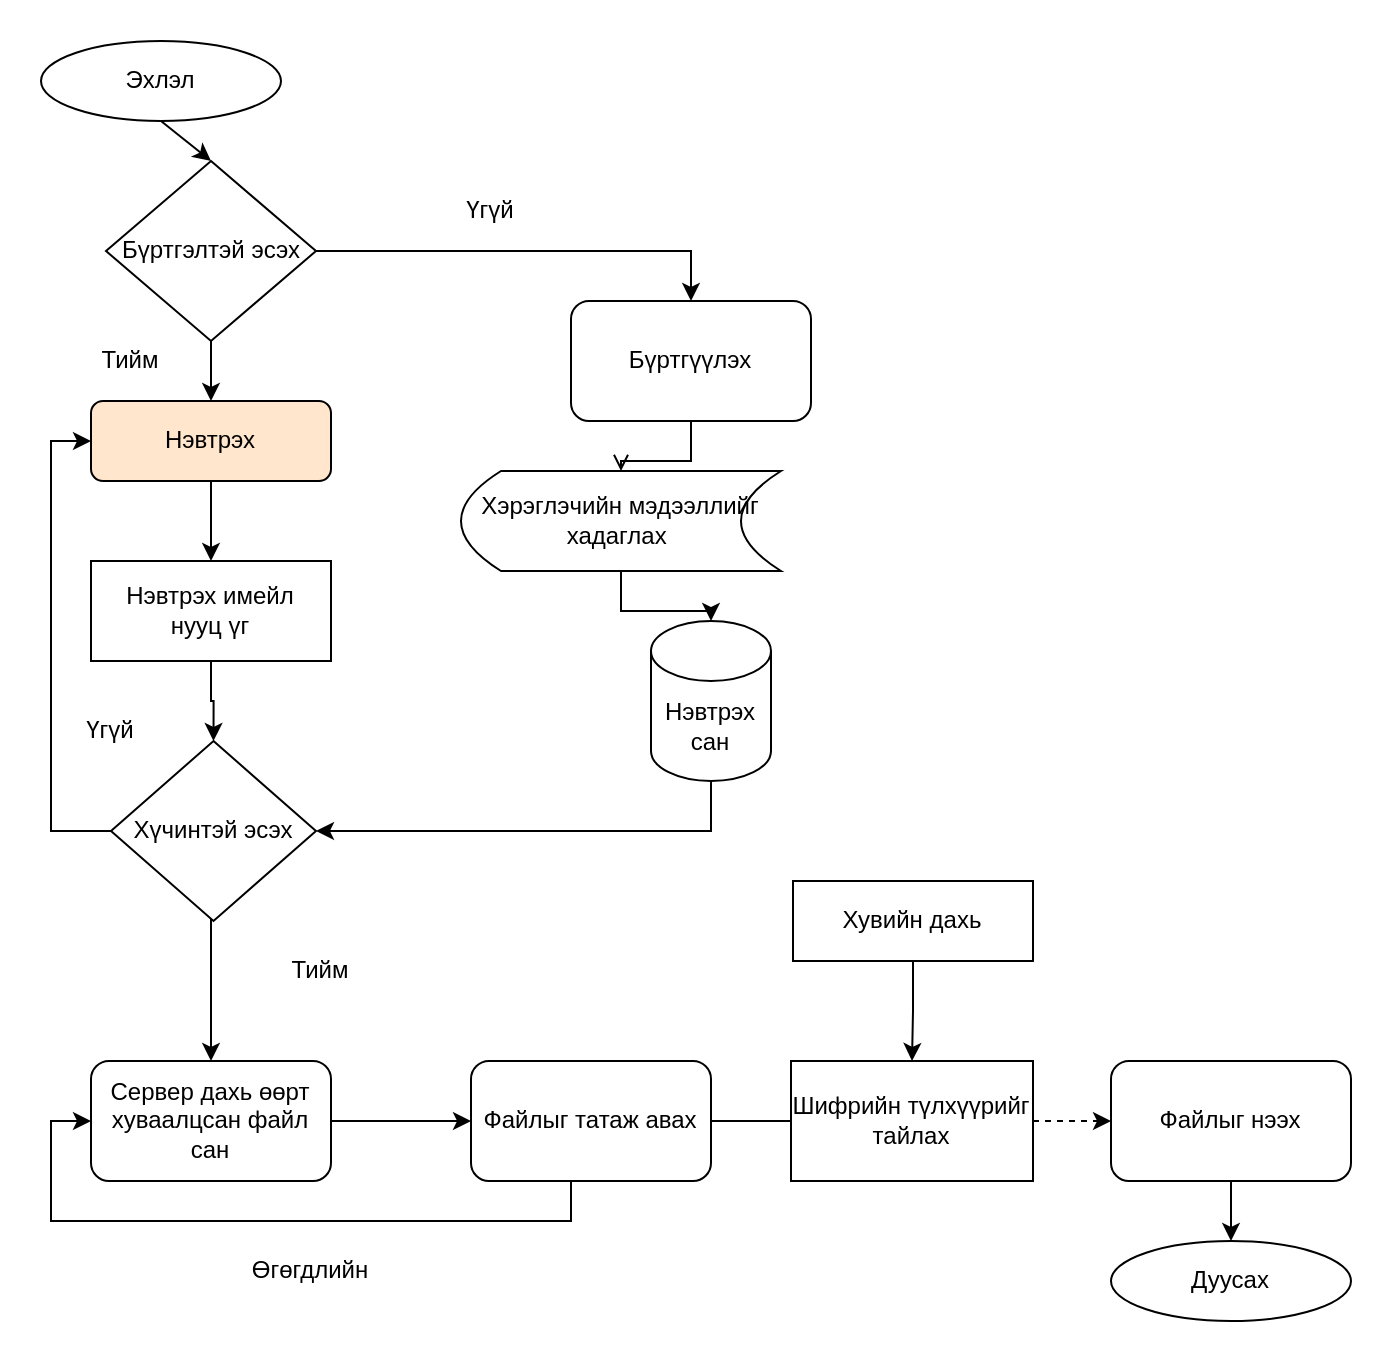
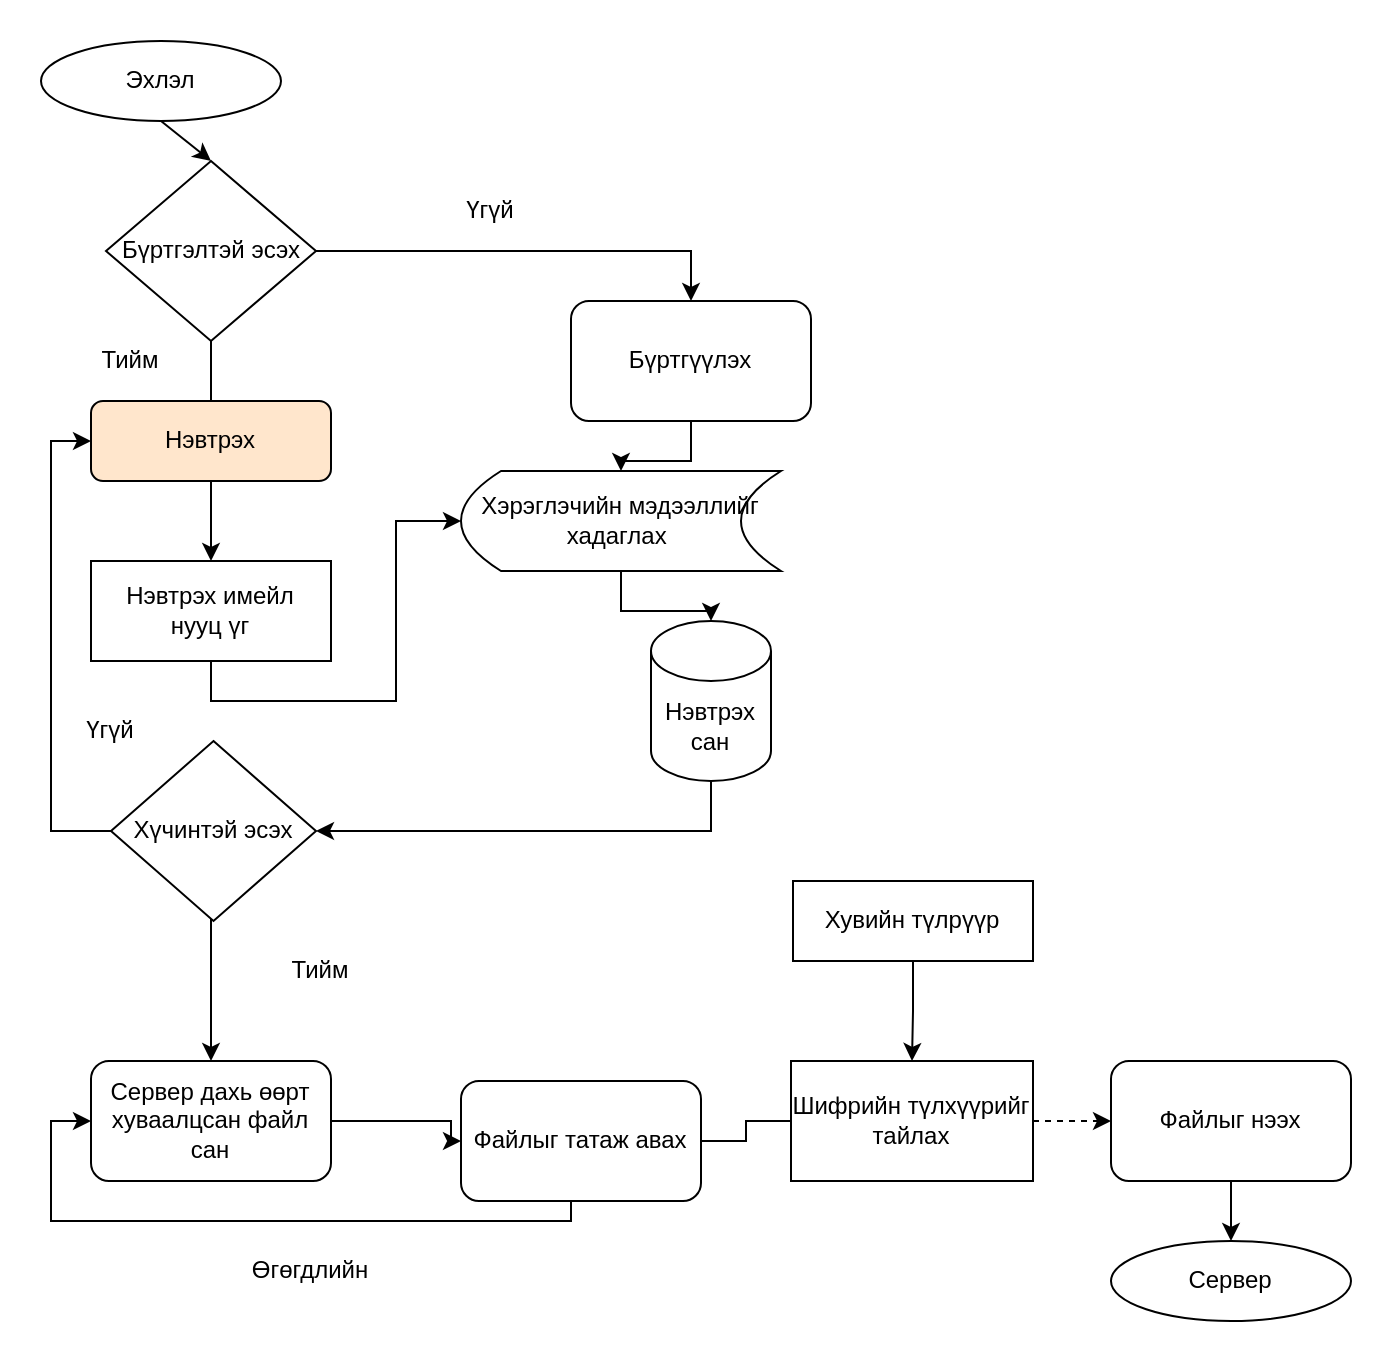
  <mxCell id="0" />
  <mxCell id="1" parent="0" />
  <mxCell id="2" value="Эхлэл" style="ellipse;whiteSpace=wrap;html=1;" vertex="1" parent="1"><mxGeometry x="20" y="20" width="120" height="40" as="geometry" /></mxCell>
  <mxCell id="3" style="edgeStyle=orthogonalEdgeStyle;rounded=0;orthogonalLoop=1;jettySize=auto;html=1;entryX=0.5;entryY=0;entryDx=0;entryDy=0;" edge="1" parent="1" source="5" target="7"><mxGeometry relative="1" as="geometry" /></mxCell>
- <mxCell id="4" style="edgeStyle=orthogonalEdgeStyle;rounded=0;orthogonalLoop=1;jettySize=auto;html=1;entryX=0.5;entryY=0;entryDx=0;entryDy=0;" edge="1" parent="1" source="5" target="9"><mxGeometry relative="1" as="geometry" /></mxCell>
+ <mxCell id="4" style="edgeStyle=orthogonalEdgeStyle;rounded=0;orthogonalLoop=1;jettySize=auto;html=1;entryX=0.5;entryY=0;entryDx=0;entryDy=0;endArrow=none;" edge="1" parent="1" source="5" target="9"><mxGeometry relative="1" as="geometry" /></mxCell>
  <mxCell id="5" value="Бүртгэлтэй эсэх" style="rhombus;whiteSpace=wrap;html=1;" vertex="1" parent="1"><mxGeometry x="52.5" y="80" width="105" height="90" as="geometry" /></mxCell>
- <mxCell id="6" style="edgeStyle=orthogonalEdgeStyle;rounded=0;orthogonalLoop=1;jettySize=auto;html=1;exitX=0.5;exitY=1;exitDx=0;exitDy=0;entryX=0.5;entryY=0;entryDx=0;entryDy=0;endArrow=open;" edge="1" parent="1" source="7" target="31"><mxGeometry relative="1" as="geometry" /></mxCell>
+ <mxCell id="6" style="edgeStyle=orthogonalEdgeStyle;rounded=0;orthogonalLoop=1;jettySize=auto;html=1;exitX=0.5;exitY=1;exitDx=0;exitDy=0;entryX=0.5;entryY=0;entryDx=0;entryDy=0;" edge="1" parent="1" source="7" target="31"><mxGeometry relative="1" as="geometry" /></mxCell>
  <mxCell id="7" value="Бүртгүүлэх" style="rounded=1;whiteSpace=wrap;html=1;" vertex="1" parent="1"><mxGeometry x="285" y="150" width="120" height="60" as="geometry" /></mxCell>
  <mxCell id="8" style="edgeStyle=orthogonalEdgeStyle;rounded=0;orthogonalLoop=1;jettySize=auto;html=1;exitX=0.5;exitY=1;exitDx=0;exitDy=0;" edge="1" parent="1" source="9" target="11"><mxGeometry relative="1" as="geometry" /></mxCell>
  <mxCell id="9" value="Нэвтрэх" style="rounded=1;whiteSpace=wrap;html=1;fillColor=#ffe6cc;" vertex="1" parent="1"><mxGeometry x="45" y="200" width="120" height="40" as="geometry" /></mxCell>
- <mxCell id="10" style="edgeStyle=orthogonalEdgeStyle;rounded=0;orthogonalLoop=1;jettySize=auto;html=1;exitX=0.5;exitY=1;exitDx=0;exitDy=0;entryX=0.5;entryY=0;entryDx=0;entryDy=0;" edge="1" parent="1" source="11" target="14"><mxGeometry relative="1" as="geometry" /></mxCell>
+ <mxCell id="10" style="edgeStyle=orthogonalEdgeStyle;rounded=0;orthogonalLoop=1;jettySize=auto;html=1;exitX=0.5;exitY=1;exitDx=0;exitDy=0;" edge="1" parent="1" source="11" target="31"><mxGeometry relative="1" as="geometry" /></mxCell>
  <mxCell id="11" value="Нэвтрэх имейл&lt;br&gt;нууц үг" style="rounded=0;whiteSpace=wrap;html=1;" vertex="1" parent="1"><mxGeometry x="45" y="280" width="120" height="50" as="geometry" /></mxCell>
  <mxCell id="12" style="edgeStyle=orthogonalEdgeStyle;rounded=0;orthogonalLoop=1;jettySize=auto;html=1;exitX=0;exitY=0.5;exitDx=0;exitDy=0;entryX=0;entryY=0.5;entryDx=0;entryDy=0;" edge="1" parent="1" source="14" target="9"><mxGeometry relative="1" as="geometry" /></mxCell>
  <mxCell id="13" style="edgeStyle=orthogonalEdgeStyle;rounded=0;orthogonalLoop=1;jettySize=auto;html=1;exitX=0.5;exitY=1;exitDx=0;exitDy=0;entryX=0.5;entryY=0;entryDx=0;entryDy=0;" edge="1" parent="1" source="14" target="16"><mxGeometry relative="1" as="geometry"><Array as="points"><mxPoint x="105" y="440" /></Array></mxGeometry></mxCell>
  <mxCell id="14" value="Хүчинтэй эсэх" style="rhombus;whiteSpace=wrap;html=1;" vertex="1" parent="1"><mxGeometry x="55" y="370" width="102.5" height="90" as="geometry" /></mxCell>
  <mxCell id="15" style="edgeStyle=orthogonalEdgeStyle;rounded=0;orthogonalLoop=1;jettySize=auto;html=1;exitX=1;exitY=0.5;exitDx=0;exitDy=0;entryX=0;entryY=0.5;entryDx=0;entryDy=0;" edge="1" parent="1" source="16" target="19"><mxGeometry relative="1" as="geometry"><Array as="points"><mxPoint x="225" y="560" /></Array></mxGeometry></mxCell>
  <mxCell id="16" value="Сервер дахь өөрт хуваалцсан файл сан" style="rounded=1;whiteSpace=wrap;html=1;" vertex="1" parent="1"><mxGeometry x="45" y="530" width="120" height="60" as="geometry" /></mxCell>
  <mxCell id="17" style="edgeStyle=orthogonalEdgeStyle;rounded=0;orthogonalLoop=1;jettySize=auto;html=1;exitX=0.5;exitY=1;exitDx=0;exitDy=0;entryX=0;entryY=0.5;entryDx=0;entryDy=0;" edge="1" parent="1" source="19" target="16"><mxGeometry relative="1" as="geometry"><Array as="points"><mxPoint x="285" y="610" /><mxPoint x="25" y="610" /><mxPoint x="25" y="560" /></Array></mxGeometry></mxCell>
  <mxCell id="18" style="edgeStyle=orthogonalEdgeStyle;rounded=0;orthogonalLoop=1;jettySize=auto;html=1;exitX=1;exitY=0.5;exitDx=0;exitDy=0;entryX=0;entryY=0.5;entryDx=0;entryDy=0;endArrow=none;" edge="1" parent="1" source="19" target="21"><mxGeometry relative="1" as="geometry" /></mxCell>
- <mxCell id="19" value="Файлыг татаж авах" style="rounded=1;whiteSpace=wrap;html=1;" vertex="1" parent="1"><mxGeometry x="235" y="530" width="120" height="60" as="geometry" /></mxCell>
+ <mxCell id="19" value="Файлыг татаж авах" style="rounded=1;whiteSpace=wrap;html=1;" vertex="1" parent="1"><mxGeometry x="230" y="540" width="120" height="60" as="geometry" /></mxCell>
  <mxCell id="20" style="edgeStyle=orthogonalEdgeStyle;rounded=0;orthogonalLoop=1;jettySize=auto;html=1;exitX=1;exitY=0.5;exitDx=0;exitDy=0;entryX=0;entryY=0.5;entryDx=0;entryDy=0;dashed=1;" edge="1" parent="1" source="21" target="23"><mxGeometry relative="1" as="geometry" /></mxCell>
  <mxCell id="21" value="Шифрийн түлхүүрийг тайлах" style="rounded=0;whiteSpace=wrap;html=1;" vertex="1" parent="1"><mxGeometry x="395" y="530" width="121" height="60" as="geometry" /></mxCell>
  <mxCell id="22" value="" style="edgeStyle=orthogonalEdgeStyle;rounded=0;orthogonalLoop=1;jettySize=auto;html=1;" edge="1" parent="1" source="23" target="26"><mxGeometry relative="1" as="geometry" /></mxCell>
  <mxCell id="23" value="Файлыг нээх" style="rounded=1;whiteSpace=wrap;html=1;" vertex="1" parent="1"><mxGeometry x="555" y="530" width="120" height="60" as="geometry" /></mxCell>
  <mxCell id="24" style="edgeStyle=orthogonalEdgeStyle;rounded=0;orthogonalLoop=1;jettySize=auto;html=1;exitX=0.5;exitY=1;exitDx=0;exitDy=0;entryX=0.5;entryY=0;entryDx=0;entryDy=0;" edge="1" parent="1" source="25" target="21"><mxGeometry relative="1" as="geometry" /></mxCell>
- <mxCell id="25" value="Хувийн дахь" style="rounded=0;whiteSpace=wrap;html=1;" vertex="1" parent="1"><mxGeometry x="396" y="440" width="120" height="40" as="geometry" /></mxCell>
- <mxCell id="26" value="Дуусах" style="ellipse;whiteSpace=wrap;html=1;" vertex="1" parent="1"><mxGeometry x="555" y="620" width="120" height="40" as="geometry" /></mxCell>
+ <mxCell id="25" value="Хувийн түлрүүр" style="rounded=0;whiteSpace=wrap;html=1;" vertex="1" parent="1"><mxGeometry x="396" y="440" width="120" height="40" as="geometry" /></mxCell>
+ <mxCell id="26" value="Сервер" style="ellipse;whiteSpace=wrap;html=1;" vertex="1" parent="1"><mxGeometry x="555" y="620" width="120" height="40" as="geometry" /></mxCell>
  <mxCell id="27" value="" style="endArrow=classic;html=1;rounded=0;exitX=0.5;exitY=1;exitDx=0;exitDy=0;entryX=0.5;entryY=0;entryDx=0;entryDy=0;" edge="1" parent="1" source="2" target="5"><mxGeometry width="50" height="50" relative="1" as="geometry"><mxPoint x="105" y="380" as="sourcePoint" /><mxPoint x="155" y="330" as="targetPoint" /></mxGeometry></mxCell>
  <mxCell id="28" style="edgeStyle=orthogonalEdgeStyle;rounded=0;orthogonalLoop=1;jettySize=auto;html=1;exitX=0.5;exitY=1;exitDx=0;exitDy=0;exitPerimeter=0;entryX=1;entryY=0.5;entryDx=0;entryDy=0;" edge="1" parent="1" source="29" target="14"><mxGeometry relative="1" as="geometry" /></mxCell>
  <mxCell id="29" value="Нэвтрэх сан" style="shape=cylinder3;whiteSpace=wrap;html=1;boundedLbl=1;backgroundOutline=1;size=15;" vertex="1" parent="1"><mxGeometry x="325" y="310" width="60" height="80" as="geometry" /></mxCell>
  <mxCell id="30" style="edgeStyle=orthogonalEdgeStyle;rounded=0;orthogonalLoop=1;jettySize=auto;html=1;exitX=0.5;exitY=1;exitDx=0;exitDy=0;entryX=0.5;entryY=0;entryDx=0;entryDy=0;entryPerimeter=0;" edge="1" parent="1" source="31" target="29"><mxGeometry relative="1" as="geometry" /></mxCell>
  <mxCell id="31" value="Хэрэглэчийн мэдээллийг хадаглах&amp;nbsp;" style="shape=dataStorage;whiteSpace=wrap;html=1;fixedSize=1;" vertex="1" parent="1"><mxGeometry x="230" y="235" width="160" height="50" as="geometry" /></mxCell>
  <mxCell id="32" value="Тийм" style="text;strokeColor=none;align=center;fillColor=none;html=1;verticalAlign=middle;whiteSpace=wrap;rounded=0;" vertex="1" parent="1"><mxGeometry x="35" y="165" width="60" height="30" as="geometry" /></mxCell>
  <mxCell id="33" value="Үгүй" style="text;strokeColor=none;align=center;fillColor=none;html=1;verticalAlign=middle;whiteSpace=wrap;rounded=0;" vertex="1" parent="1"><mxGeometry x="25" y="350" width="60" height="30" as="geometry" /></mxCell>
  <mxCell id="34" value="Үгүй" style="text;strokeColor=none;align=center;fillColor=none;html=1;verticalAlign=middle;whiteSpace=wrap;rounded=0;" vertex="1" parent="1"><mxGeometry x="215" y="90" width="60" height="30" as="geometry" /></mxCell>
  <mxCell id="35" value="Тийм" style="text;strokeColor=none;align=center;fillColor=none;html=1;verticalAlign=middle;whiteSpace=wrap;rounded=0;" vertex="1" parent="1"><mxGeometry x="130" y="470" width="60" height="30" as="geometry" /></mxCell>
  <mxCell id="36" value="Өгөгдлийн" style="text;strokeColor=none;align=center;fillColor=none;html=1;verticalAlign=middle;whiteSpace=wrap;rounded=0;" vertex="1" parent="1"><mxGeometry x="125" y="620" width="60" height="30" as="geometry" /></mxCell>
